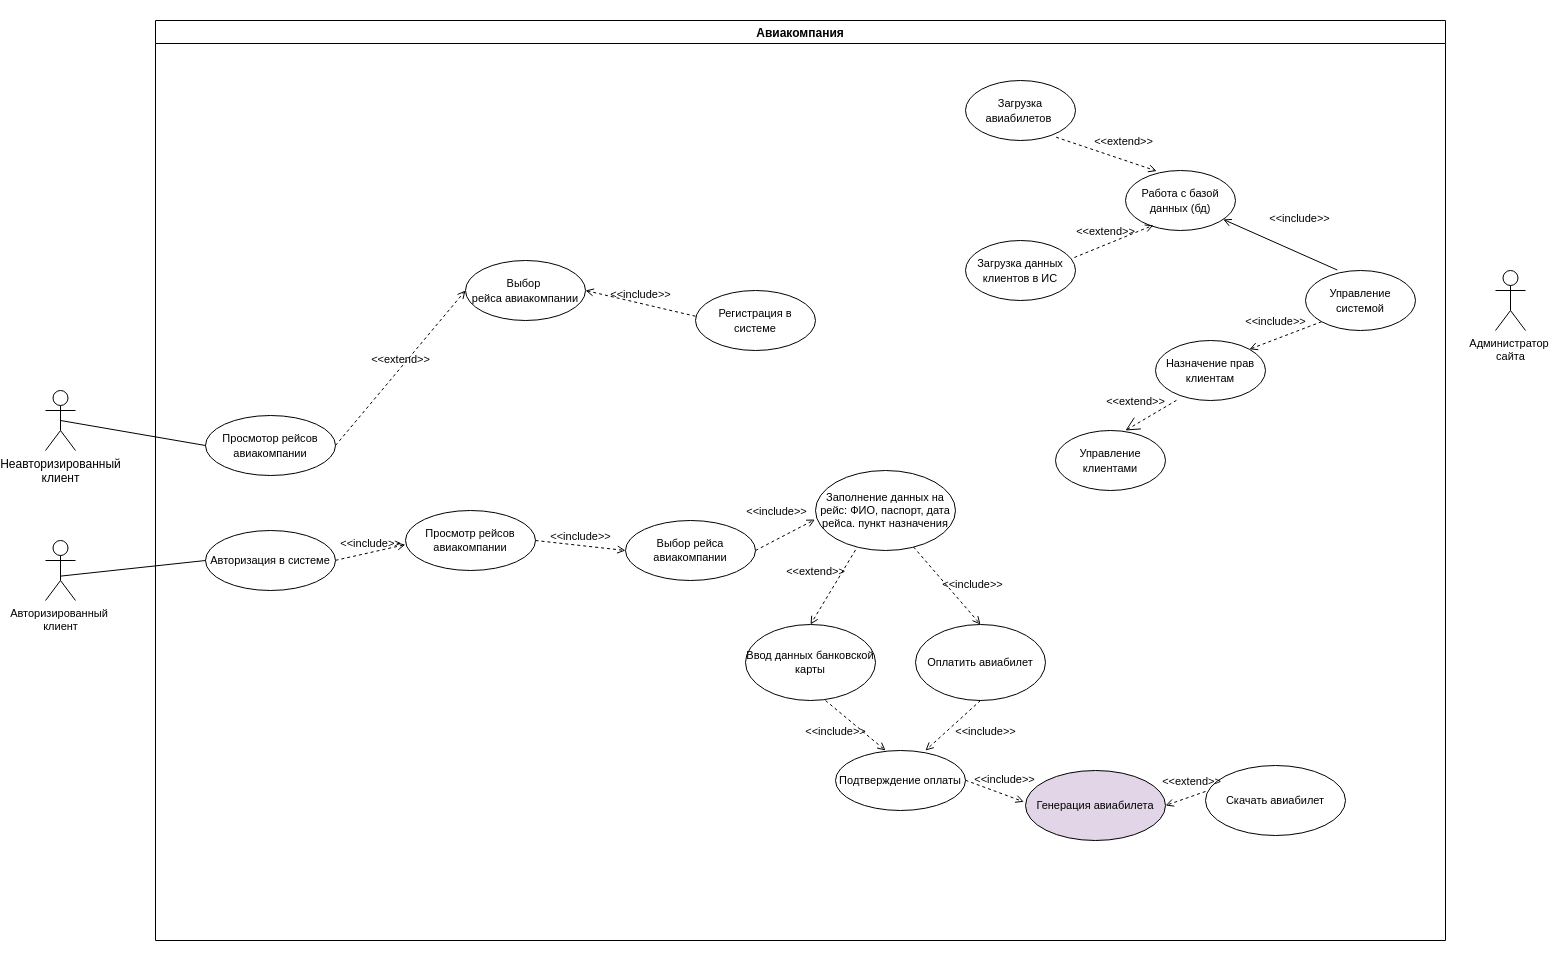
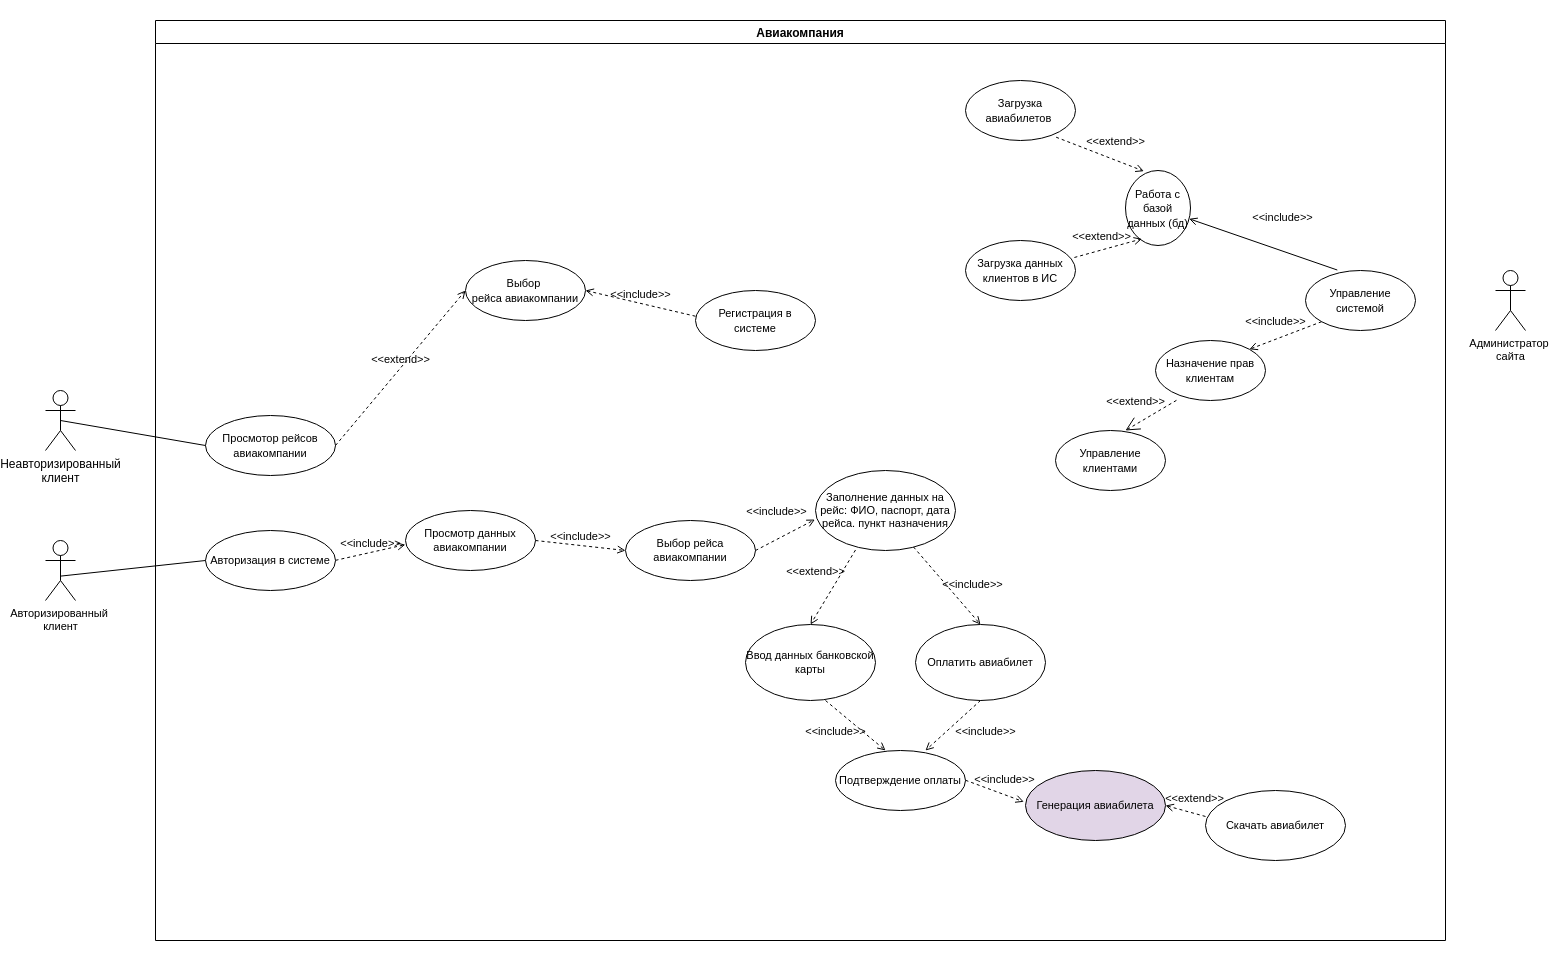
  <mxCell id="0" />
  <mxCell id="1" parent="0" />
  <mxCell id="2" value="Неавторизированный&lt;br&gt;клиент" style="shape=umlActor;verticalLabelPosition=bottom;verticalAlign=top;html=1;outlineConnect=0;glass=0;" parent="1" vertex="1"><mxGeometry x="20" y="390" width="30" height="60" as="geometry" /></mxCell>
  <mxCell id="3" value="&lt;font style=&quot;font-size: 11px;&quot;&gt;Просмотор рейсов авиакомпании&lt;/font&gt;" style="ellipse;whiteSpace=wrap;html=1;glass=0;" parent="1" vertex="1"><mxGeometry x="180" y="415" width="130" height="60" as="geometry" /></mxCell>
  <mxCell id="4" value="&lt;font style=&quot;font-size: 11px;&quot;&gt;Выбор&amp;nbsp;&lt;br&gt;рейса авиакомпании&lt;/font&gt;" style="ellipse;whiteSpace=wrap;html=1;glass=0;" parent="1" vertex="1"><mxGeometry x="440" y="260" width="120" height="60" as="geometry" /></mxCell>
  <mxCell id="5" value="&lt;font style=&quot;font-size: 11px;&quot;&gt;Регистрация в системе&lt;/font&gt;" style="ellipse;whiteSpace=wrap;html=1;glass=0;" parent="1" vertex="1"><mxGeometry x="670" y="290" width="120" height="60" as="geometry" /></mxCell>
  <mxCell id="6" value="&amp;lt;&amp;lt;extend&amp;gt;&amp;gt;" style="html=1;verticalAlign=bottom;labelBackgroundColor=none;endArrow=open;endFill=0;dashed=1;rounded=0;entryX=0;entryY=0.5;entryDx=0;entryDy=0;exitX=1;exitY=0.5;exitDx=0;exitDy=0;" parent="1" source="3" target="4" edge="1"><mxGeometry width="160" relative="1" as="geometry"><mxPoint x="360" y="324.71" as="sourcePoint" /><mxPoint x="520" y="324.71" as="targetPoint" /></mxGeometry></mxCell>
  <mxCell id="7" value="&amp;lt;&amp;lt;include&amp;gt;&amp;gt;" style="html=1;verticalAlign=bottom;labelBackgroundColor=none;endArrow=open;endFill=0;dashed=1;rounded=0;entryX=1;entryY=0.5;entryDx=0;entryDy=0;exitX=0;exitY=0.429;exitDx=0;exitDy=0;exitPerimeter=0;" parent="1" source="5" target="4" edge="1"><mxGeometry width="160" relative="1" as="geometry"><mxPoint x="490" y="400" as="sourcePoint" /><mxPoint x="650" y="400" as="targetPoint" /></mxGeometry></mxCell>
  <mxCell id="8" value="" style="endArrow=none;html=1;rounded=0;entryX=0;entryY=0.5;entryDx=0;entryDy=0;exitX=0.5;exitY=0.5;exitDx=0;exitDy=0;exitPerimeter=0;" parent="1" source="2" target="3" edge="1"><mxGeometry width="50" height="50" relative="1" as="geometry"><mxPoint x="190" y="420" as="sourcePoint" /><mxPoint y="370" as="targetPoint" x="240" /></mxGeometry></mxCell>
  <mxCell id="9" value="Авторизированный&amp;nbsp;&lt;br&gt;клиент" style="shape=umlActor;verticalLabelPosition=bottom;verticalAlign=top;html=1;outlineConnect=0;fontSize=11;" parent="1" vertex="1"><mxGeometry x="20" y="540" width="30" height="60" as="geometry" /></mxCell>
  <mxCell id="10" value="Авторизация в системе" style="ellipse;whiteSpace=wrap;html=1;fontSize=11;" parent="1" vertex="1"><mxGeometry x="180" y="530" width="130" height="60" as="geometry" /></mxCell>
- <mxCell id="11" value="Просмотр рейсов авиакомпании" style="ellipse;whiteSpace=wrap;html=1;fontSize=11;" parent="1" vertex="1"><mxGeometry x="380" y="510" width="130" height="60" as="geometry" /></mxCell>
+ <mxCell id="11" value="Просмотр данных авиакомпании" style="ellipse;whiteSpace=wrap;html=1;fontSize=11;" parent="1" vertex="1"><mxGeometry x="380" y="510" width="130" height="60" as="geometry" /></mxCell>
  <mxCell id="12" value="Выбор рейса авиакомпании" style="ellipse;whiteSpace=wrap;html=1;fontSize=11;" parent="1" vertex="1"><mxGeometry x="600" y="520" width="130" height="60" as="geometry" /></mxCell>
  <mxCell id="13" value="Заполнение данных на рейс: ФИО, паспорт, дата рейса. пункт назначения" style="ellipse;whiteSpace=wrap;html=1;fontSize=11;" parent="1" vertex="1"><mxGeometry x="790" y="470" width="140" height="80" as="geometry" /></mxCell>
  <mxCell id="14" value="Ввод данных банковской карты" style="ellipse;whiteSpace=wrap;html=1;fontSize=11;" parent="1" vertex="1"><mxGeometry x="720" y="624" width="130" height="76" as="geometry" /></mxCell>
  <mxCell id="15" value="Оплатить авиабилет" style="ellipse;whiteSpace=wrap;html=1;fontSize=11;" parent="1" vertex="1"><mxGeometry x="890" y="624" width="130" height="76" as="geometry" /></mxCell>
  <mxCell id="16" value="Подтверждение оплаты" style="ellipse;whiteSpace=wrap;html=1;fontSize=11;" parent="1" vertex="1"><mxGeometry x="810" y="750" width="130" height="60" as="geometry" /></mxCell>
  <mxCell id="17" value="Генерация авиабилета" style="ellipse;whiteSpace=wrap;html=1;fontSize=11;fillColor=#e1d5e7;" parent="1" vertex="1"><mxGeometry x="1000" y="770" width="140" height="70" as="geometry" /></mxCell>
- <mxCell id="18" value="Скачать авиабилет" style="ellipse;whiteSpace=wrap;html=1;fontSize=11;" parent="1" vertex="1"><mxGeometry x="1180" y="765" width="140" height="70" as="geometry" /></mxCell>
+ <mxCell id="18" value="Скачать авиабилет" style="ellipse;whiteSpace=wrap;html=1;fontSize=11;" parent="1" vertex="1"><mxGeometry x="1180" y="790" width="140" height="70" as="geometry" /></mxCell>
  <mxCell id="19" value="&amp;lt;&amp;lt;include&amp;gt;&amp;gt;" style="html=1;verticalAlign=bottom;labelBackgroundColor=none;endArrow=open;endFill=0;dashed=1;rounded=0;fontSize=11;entryX=-0.001;entryY=0.569;entryDx=0;entryDy=0;entryPerimeter=0;" parent="1" target="11" edge="1"><mxGeometry width="160" relative="1" as="geometry"><mxPoint x="310" y="559.83" as="sourcePoint" /><mxPoint x="470" y="559.83" as="targetPoint" /></mxGeometry></mxCell>
  <mxCell id="20" value="&amp;lt;&amp;lt;include&amp;gt;&amp;gt;" style="html=1;verticalAlign=bottom;labelBackgroundColor=none;endArrow=open;endFill=0;dashed=1;rounded=0;fontSize=11;entryX=0;entryY=0.5;entryDx=0;entryDy=0;" parent="1" target="12" edge="1"><mxGeometry width="160" relative="1" as="geometry"><mxPoint x="510" y="540" as="sourcePoint" /><mxPoint x="670" y="540" as="targetPoint" /></mxGeometry></mxCell>
  <mxCell id="21" value="&amp;lt;&amp;lt;include&amp;gt;&amp;gt;" style="html=1;verticalAlign=bottom;labelBackgroundColor=none;endArrow=open;endFill=0;dashed=1;rounded=0;fontSize=11;entryX=-0.004;entryY=0.613;entryDx=0;entryDy=0;entryPerimeter=0;" parent="1" target="13" edge="1"><mxGeometry x="-0.057" y="17" width="160" relative="1" as="geometry"><mxPoint x="730" y="550" as="sourcePoint" /><mxPoint x="890" y="550" as="targetPoint" /><mxPoint as="offset" /></mxGeometry></mxCell>
  <mxCell id="22" value="&amp;lt;&amp;lt;include&amp;gt;&amp;gt;" style="html=1;verticalAlign=bottom;labelBackgroundColor=none;endArrow=open;endFill=0;dashed=1;rounded=0;fontSize=11;exitX=0.7;exitY=0.956;exitDx=0;exitDy=0;exitPerimeter=0;entryX=0.5;entryY=0;entryDx=0;entryDy=0;" parent="1" source="13" target="15" edge="1"><mxGeometry x="0.447" y="14" width="160" relative="1" as="geometry"><mxPoint x="800" y="620" as="sourcePoint" /><mxPoint x="960" y="620" as="targetPoint" /><mxPoint as="offset" /></mxGeometry></mxCell>
  <mxCell id="23" value="&amp;lt;&amp;lt;include&amp;gt;&amp;gt;" style="html=1;verticalAlign=bottom;labelBackgroundColor=none;endArrow=open;endFill=0;dashed=1;rounded=0;fontSize=11;entryX=0.385;entryY=0;entryDx=0;entryDy=0;entryPerimeter=0;" parent="1" target="16" edge="1"><mxGeometry x="-0.148" y="-24" width="160" relative="1" as="geometry"><mxPoint x="800" y="700" as="sourcePoint" /><mxPoint x="960" y="700" as="targetPoint" /><mxPoint as="offset" /></mxGeometry></mxCell>
  <mxCell id="24" value="&amp;lt;&amp;lt;include&amp;gt;&amp;gt;" style="html=1;verticalAlign=bottom;labelBackgroundColor=none;endArrow=open;endFill=0;dashed=1;rounded=0;fontSize=11;exitX=0.5;exitY=1;exitDx=0;exitDy=0;entryX=0.692;entryY=0;entryDx=0;entryDy=0;entryPerimeter=0;" parent="1" source="15" target="16" edge="1"><mxGeometry x="-0.376" y="33" width="160" relative="1" as="geometry"><mxPoint x="950" y="720" as="sourcePoint" /><mxPoint x="1110" y="720" as="targetPoint" /><mxPoint as="offset" /></mxGeometry></mxCell>
  <mxCell id="25" value="&amp;lt;&amp;lt;include&amp;gt;&amp;gt;" style="html=1;verticalAlign=bottom;labelBackgroundColor=none;endArrow=open;endFill=0;dashed=1;rounded=0;fontSize=11;entryX=-0.012;entryY=0.447;entryDx=0;entryDy=0;entryPerimeter=0;" parent="1" target="17" edge="1"><mxGeometry x="0.255" y="6" width="160" relative="1" as="geometry"><mxPoint x="940" y="779.75" as="sourcePoint" /><mxPoint x="1100" y="779.75" as="targetPoint" /><mxPoint as="offset" /></mxGeometry></mxCell>
  <mxCell id="26" value="&amp;lt;&amp;lt;extend&amp;gt;&amp;gt;" style="html=1;verticalAlign=bottom;labelBackgroundColor=none;endArrow=open;endFill=0;dashed=1;rounded=0;fontSize=11;entryX=1;entryY=0.5;entryDx=0;entryDy=0;exitX=0;exitY=0.371;exitDx=0;exitDy=0;exitPerimeter=0;" parent="1" source="18" target="17" edge="1"><mxGeometry x="-0.379" y="-6" width="160" relative="1" as="geometry"><mxPoint x="1040" y="700" as="sourcePoint" /><mxPoint x="1200" y="700" as="targetPoint" /><mxPoint as="offset" /></mxGeometry></mxCell>
  <mxCell id="27" value="&amp;lt;&amp;lt;extend&amp;gt;&amp;gt;" style="html=1;verticalAlign=bottom;labelBackgroundColor=none;endArrow=open;endFill=0;dashed=1;rounded=0;fontSize=11;entryX=0.5;entryY=0;entryDx=0;entryDy=0;" parent="1" target="14" edge="1"><mxGeometry x="0.075" y="-18" width="160" relative="1" as="geometry"><mxPoint x="830" y="549.5" as="sourcePoint" /><mxPoint x="990" y="549.5" as="targetPoint" /><mxPoint as="offset" /></mxGeometry></mxCell>
  <mxCell id="28" value="" style="endArrow=none;html=1;rounded=0;fontSize=11;entryX=0;entryY=0.5;entryDx=0;entryDy=0;exitX=0.498;exitY=0.594;exitDx=0;exitDy=0;exitPerimeter=0;" parent="1" source="9" target="10" edge="1"><mxGeometry width="50" height="50" relative="1" as="geometry"><mxPoint x="40" y="575" as="sourcePoint" /><mxPoint x="90" y="525" as="targetPoint" /></mxGeometry></mxCell>
  <mxCell id="29" value="Администратор&amp;nbsp;&lt;br&gt;сайта" style="shape=umlActor;verticalLabelPosition=bottom;verticalAlign=top;html=1;outlineConnect=0;fontSize=11;" parent="1" vertex="1"><mxGeometry x="1470" y="270" width="30" height="60" as="geometry" /></mxCell>
  <mxCell id="30" value="&lt;font style=&quot;font-size: 11px;&quot;&gt;Управление системой&lt;/font&gt;" style="ellipse;whiteSpace=wrap;html=1;glass=0;" parent="1" vertex="1"><mxGeometry x="1280" y="270" width="110" height="60" as="geometry" /></mxCell>
- <mxCell id="31" value="&lt;font style=&quot;font-size: 11px;&quot;&gt;Работа с базой данных (бд)&lt;/font&gt;" style="ellipse;whiteSpace=wrap;html=1;glass=0;" parent="1" vertex="1"><mxGeometry x="1100" y="170" width="110" height="60" as="geometry" /></mxCell>
+ <mxCell id="31" value="&lt;font style=&quot;font-size: 11px;&quot;&gt;Работа с базой данных (бд)&lt;/font&gt;" style="ellipse;whiteSpace=wrap;html=1;glass=0;" parent="1" vertex="1"><mxGeometry x="1100" y="170" width="65" height="75" as="geometry" /></mxCell>
  <mxCell id="32" value="&amp;lt;&amp;lt;include&amp;gt;&amp;gt;" style="html=1;verticalAlign=bottom;labelBackgroundColor=none;endArrow=open;endFill=0;dashed=0;rounded=0;fontSize=11;exitX=0.289;exitY=-0.008;exitDx=0;exitDy=0;exitPerimeter=0;" parent="1" source="30" target="31" edge="1"><mxGeometry x="-0.159" y="-23" width="160" relative="1" as="geometry"><mxPoint x="1110" y="320" as="sourcePoint" /><mxPoint x="1270" y="320" as="targetPoint" /><mxPoint as="offset" /></mxGeometry></mxCell>
  <mxCell id="33" value="&lt;font style=&quot;font-size: 11px;&quot;&gt;Загрузка данных клиентов в ИС&lt;/font&gt;" style="ellipse;whiteSpace=wrap;html=1;glass=0;" parent="1" vertex="1"><mxGeometry x="940" y="240" width="110" height="60" as="geometry" /></mxCell>
  <mxCell id="34" value="&lt;font style=&quot;font-size: 11px;&quot;&gt;Загрузка авиабилетов&amp;nbsp;&lt;/font&gt;" style="ellipse;whiteSpace=wrap;html=1;glass=0;" parent="1" vertex="1"><mxGeometry x="940" y="80" width="110" height="60" as="geometry" /></mxCell>
  <mxCell id="35" value="&amp;lt;&amp;lt;extend&amp;gt;&amp;gt;" style="html=1;verticalAlign=bottom;labelBackgroundColor=none;endArrow=open;endFill=0;dashed=1;rounded=0;fontSize=11;exitX=0.99;exitY=0.283;exitDx=0;exitDy=0;exitPerimeter=0;entryX=0.254;entryY=0.911;entryDx=0;entryDy=0;entryPerimeter=0;" parent="1" source="33" target="31" edge="1"><mxGeometry x="-0.175" y="4" width="160" relative="1" as="geometry"><mxPoint x="1000" y="230" as="sourcePoint" /><mxPoint x="1160" y="230" as="targetPoint" /><mxPoint as="offset" /></mxGeometry></mxCell>
  <mxCell id="36" value="&amp;lt;&amp;lt;extend&amp;gt;&amp;gt;" style="html=1;verticalAlign=bottom;labelBackgroundColor=none;endArrow=open;endFill=0;dashed=1;rounded=0;fontSize=11;exitX=0.824;exitY=0.945;exitDx=0;exitDy=0;exitPerimeter=0;entryX=0.283;entryY=0.009;entryDx=0;entryDy=0;entryPerimeter=0;" parent="1" source="34" target="31" edge="1"><mxGeometry x="0.283" y="9" width="160" relative="1" as="geometry"><mxPoint x="1010" y="150" as="sourcePoint" /><mxPoint x="1170" y="150" as="targetPoint" /><mxPoint as="offset" /></mxGeometry></mxCell>
  <mxCell id="37" value="&lt;span style=&quot;font-size: 11px;&quot;&gt;Назначение прав клиентам&lt;/span&gt;" style="ellipse;whiteSpace=wrap;html=1;glass=0;" parent="1" vertex="1"><mxGeometry x="1130" y="340" width="110" height="60" as="geometry" /></mxCell>
  <mxCell id="38" value="&amp;lt;&amp;lt;include&amp;gt;&amp;gt;" style="html=1;verticalAlign=bottom;labelBackgroundColor=none;endArrow=open;endFill=0;dashed=1;rounded=0;exitX=0;exitY=1;exitDx=0;exitDy=0;entryX=1;entryY=0;entryDx=0;entryDy=0;" parent="1" source="30" target="37" edge="1"><mxGeometry x="0.199" y="-8" width="160" relative="1" as="geometry"><mxPoint x="1280" y="350" as="sourcePoint" /><mxPoint x="1430" y="360" as="targetPoint" /><mxPoint as="offset" /></mxGeometry></mxCell>
  <mxCell id="39" value="&lt;span style=&quot;font-size: 11px;&quot;&gt;Управление клиентами&lt;/span&gt;" style="ellipse;whiteSpace=wrap;html=1;glass=0;" parent="1" vertex="1"><mxGeometry x="1030" y="430" width="110" height="60" as="geometry" /></mxCell>
  <mxCell id="40" value="&amp;lt;&amp;lt;extend&amp;gt;&amp;gt;" style="edgeStyle=none;html=1;startArrow=open;endArrow=none;startSize=12;verticalAlign=bottom;dashed=1;labelBackgroundColor=none;rounded=0;exitX=0.636;exitY=0;exitDx=0;exitDy=0;exitPerimeter=0;entryX=0.214;entryY=0.972;entryDx=0;entryDy=0;entryPerimeter=0;" parent="1" source="39" target="37" edge="1"><mxGeometry x="-0.395" y="12" width="160" relative="1" as="geometry"><mxPoint x="1070" y="420" as="sourcePoint" /><mxPoint x="1230" y="420" as="targetPoint" /><mxPoint as="offset" /></mxGeometry></mxCell>
  <mxCell id="41" value="Авиакомпания" style="swimlane;" parent="1" vertex="1"><mxGeometry x="130" y="20" width="1290" height="920" as="geometry" /></mxCell>
